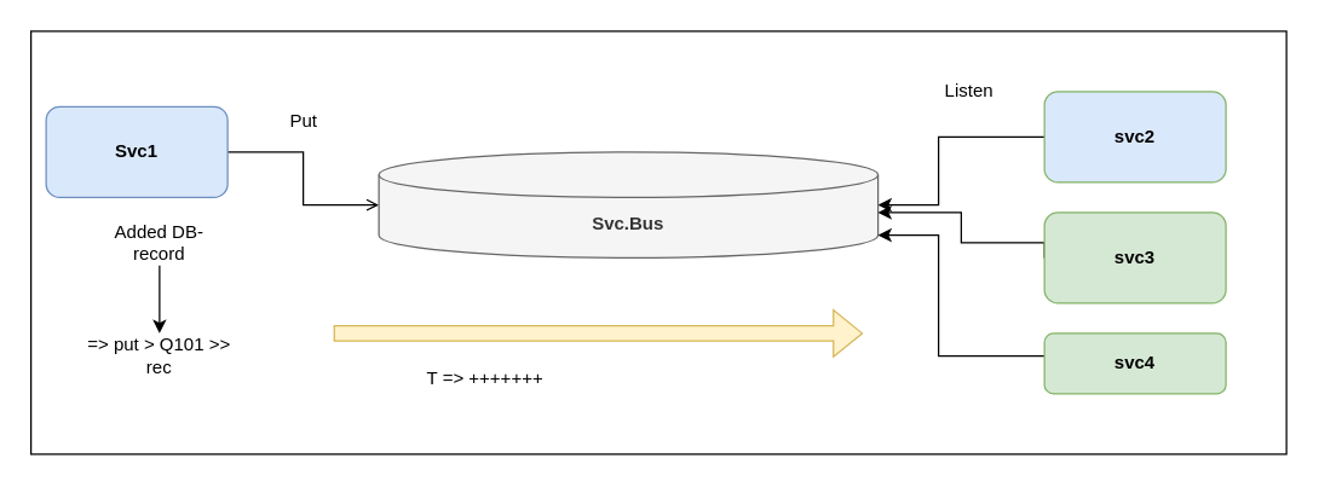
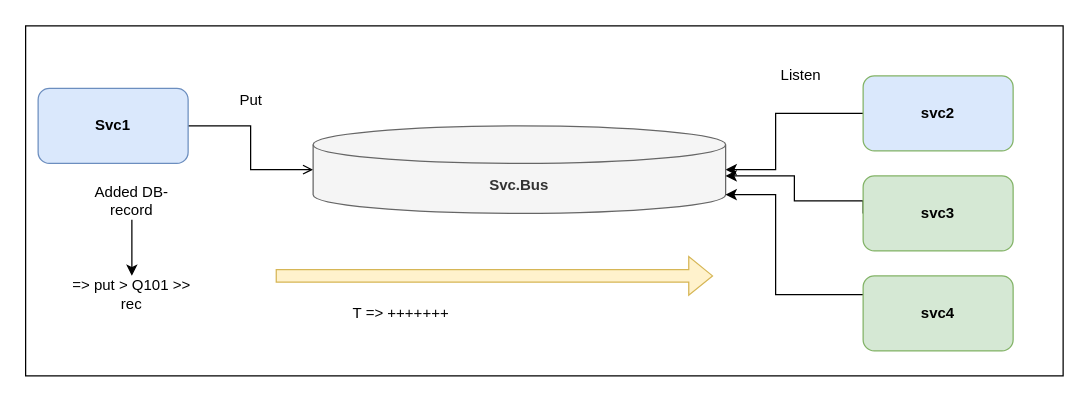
  <mxCell id="0" />
  <mxCell id="1" parent="0" />
  <mxCell id="2" value="" style="rounded=0;whiteSpace=wrap;html=1;" vertex="1" parent="1"><mxGeometry x="20" y="20" width="830" height="280" as="geometry" /></mxCell>
  <mxCell id="3" style="edgeStyle=orthogonalEdgeStyle;rounded=0;orthogonalLoop=1;jettySize=auto;html=1;entryX=0;entryY=0.5;entryDx=0;entryDy=0;entryPerimeter=0;endArrow=open;" edge="1" parent="1" source="4" target="7"><mxGeometry relative="1" as="geometry" /></mxCell>
  <mxCell id="4" value="Svc1" style="rounded=1;whiteSpace=wrap;html=1;fontStyle=1;fillColor=#dae8fc;strokeColor=#6c8ebf;" parent="1" vertex="1"><mxGeometry x="30" y="70" width="120" height="60" as="geometry" /></mxCell>
  <mxCell id="5" style="edgeStyle=orthogonalEdgeStyle;rounded=0;orthogonalLoop=1;jettySize=auto;html=1;entryX=1;entryY=0.5;entryDx=0;entryDy=0;entryPerimeter=0;" edge="1" parent="1" source="6" target="7"><mxGeometry relative="1" as="geometry"><Array as="points"><mxPoint x="620" y="90" /><mxPoint x="620" y="135" /></Array></mxGeometry></mxCell>
  <mxCell id="6" value="svc2" style="rounded=1;whiteSpace=wrap;html=1;fontStyle=1;fillColor=#dae8fc;strokeColor=#82b366;" parent="1" vertex="1"><mxGeometry x="690" y="60" width="120" height="60" as="geometry" /></mxCell>
  <mxCell id="7" value="Svc.Bus" style="shape=cylinder3;whiteSpace=wrap;html=1;boundedLbl=1;backgroundOutline=1;size=15;fillColor=#f5f5f5;fontColor=#333333;strokeColor=#666666;fontStyle=1" vertex="1" parent="1"><mxGeometry x="250" y="100" width="330" height="70" as="geometry" /></mxCell>
  <mxCell id="8" value="Put" style="text;html=1;align=center;verticalAlign=middle;resizable=0;points=[];autosize=1;strokeColor=none;fillColor=none;" vertex="1" parent="1"><mxGeometry x="180" y="65" width="40" height="30" as="geometry" /></mxCell>
  <mxCell id="9" value="Listen" style="text;html=1;align=center;verticalAlign=middle;resizable=0;points=[];autosize=1;strokeColor=none;fillColor=none;" vertex="1" parent="1"><mxGeometry x="610" y="45" width="60" height="30" as="geometry" /></mxCell>
  <mxCell id="10" value="" style="shape=flexArrow;endArrow=classic;html=1;rounded=0;fillColor=#fff2cc;strokeColor=#d6b656;" edge="1" parent="1"><mxGeometry width="50" height="50" relative="1" as="geometry"><mxPoint x="220" y="220" as="sourcePoint" /><mxPoint x="570" y="220" as="targetPoint" /></mxGeometry></mxCell>
  <mxCell id="11" value="T =&amp;gt; +++++++" style="text;html=1;align=center;verticalAlign=middle;resizable=0;points=[];autosize=1;strokeColor=none;fillColor=none;" vertex="1" parent="1"><mxGeometry x="270" y="235" width="100" height="30" as="geometry" /></mxCell>
  <mxCell id="12" style="edgeStyle=orthogonalEdgeStyle;rounded=0;orthogonalLoop=1;jettySize=auto;html=1;exitX=0;exitY=0.5;exitDx=0;exitDy=0;" edge="1" parent="1" source="13" target="7"><mxGeometry relative="1" as="geometry"><Array as="points"><mxPoint x="635" y="160" /><mxPoint x="635" y="140" /></Array></mxGeometry></mxCell>
  <mxCell id="13" value="svc3" style="rounded=1;whiteSpace=wrap;html=1;fontStyle=1;fillColor=#d5e8d4;strokeColor=#82b366;" vertex="1" parent="1"><mxGeometry x="690" y="140" width="120" height="60" as="geometry" /></mxCell>
  <mxCell id="14" style="edgeStyle=orthogonalEdgeStyle;rounded=0;orthogonalLoop=1;jettySize=auto;html=1;entryX=1;entryY=1;entryDx=0;entryDy=-15;entryPerimeter=0;" edge="1" parent="1" source="15" target="7"><mxGeometry relative="1" as="geometry"><Array as="points"><mxPoint x="620" y="235" /><mxPoint x="620" y="155" /></Array></mxGeometry></mxCell>
- <mxCell id="15" value="svc4" style="rounded=1;whiteSpace=wrap;html=1;fontStyle=1;fillColor=#d5e8d4;strokeColor=#82b366;" vertex="1" parent="1"><mxGeometry x="690" y="220" width="120" height="40" as="geometry" /></mxCell>
+ <mxCell id="15" value="svc4" style="rounded=1;whiteSpace=wrap;html=1;fontStyle=1;fillColor=#d5e8d4;strokeColor=#82b366;" vertex="1" parent="1"><mxGeometry x="690" y="220" width="120" height="60" as="geometry" /></mxCell>
  <mxCell id="16" style="edgeStyle=orthogonalEdgeStyle;rounded=0;orthogonalLoop=1;jettySize=auto;html=1;exitX=0.5;exitY=1;exitDx=0;exitDy=0;" edge="1" parent="1" source="17" target="18"><mxGeometry relative="1" as="geometry" /></mxCell>
  <mxCell id="17" value="Added DB-record" style="text;html=1;strokeColor=none;fillColor=none;align=center;verticalAlign=middle;whiteSpace=wrap;rounded=0;" vertex="1" parent="1"><mxGeometry x="60" y="145" width="90" height="30" as="geometry" /></mxCell>
  <mxCell id="18" value="=&amp;gt; put &amp;gt; Q101 &amp;gt;&amp;gt; rec" style="text;html=1;strokeColor=none;fillColor=none;align=center;verticalAlign=middle;whiteSpace=wrap;rounded=0;" vertex="1" parent="1"><mxGeometry x="50" y="220" width="110" height="30" as="geometry" /></mxCell>
